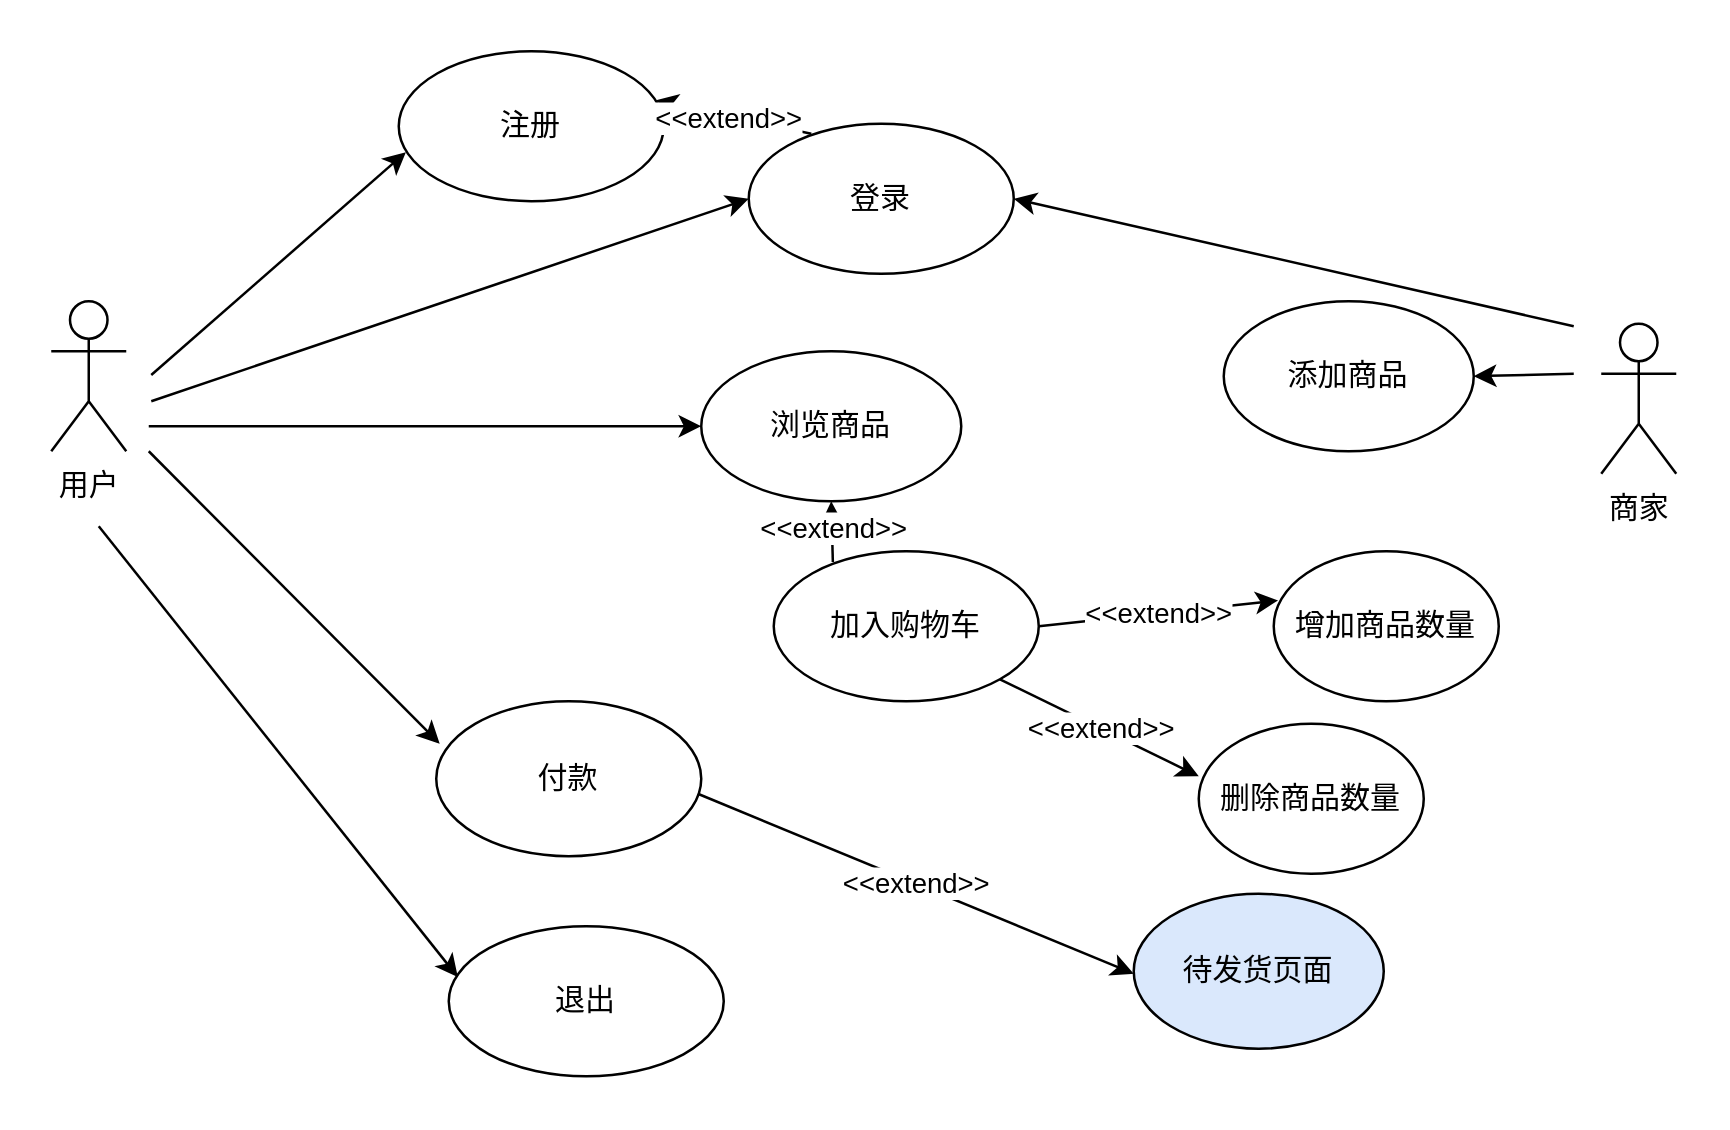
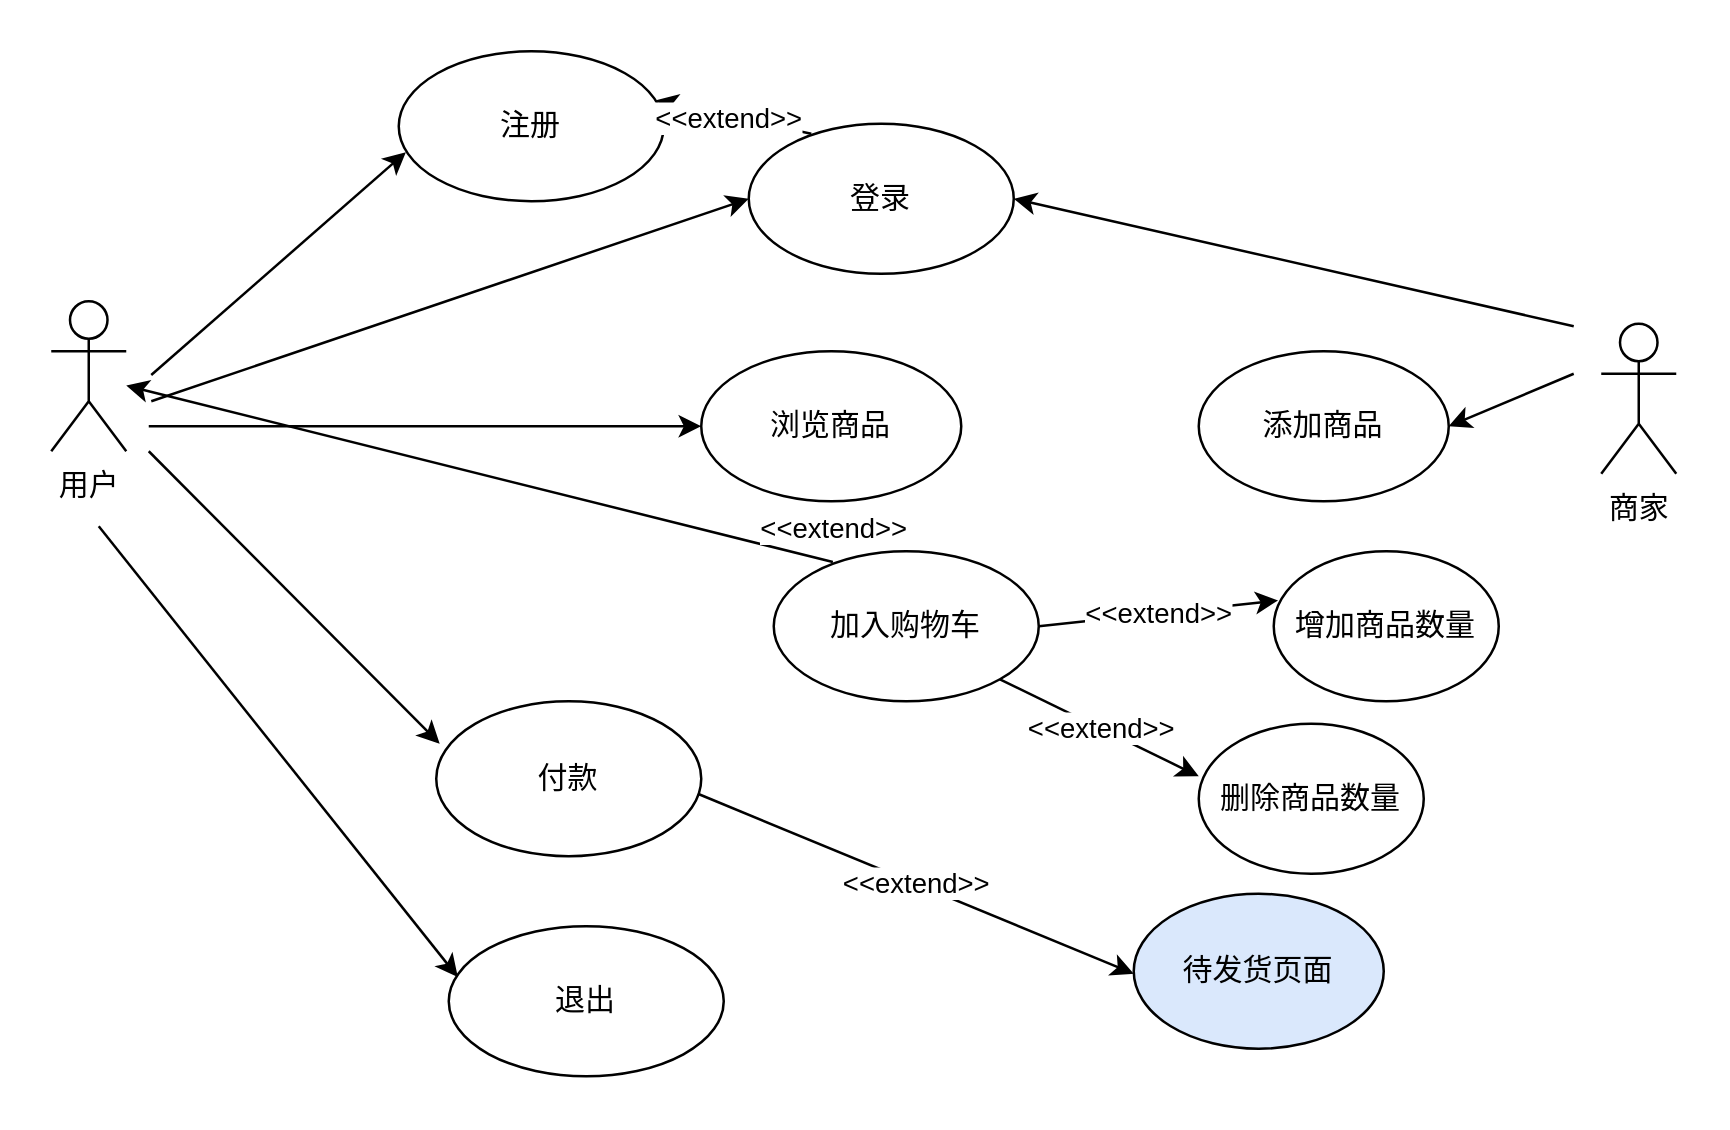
  <mxCell id="0" />
  <mxCell id="1" parent="0" />
  <mxCell id="2" value="" style="endArrow=classic;html=1;entryX=0.027;entryY=0.673;entryDx=0;entryDy=0;entryPerimeter=0;" edge="1" parent="1" target="4"><mxGeometry width="50" height="50" relative="1" as="geometry"><mxPoint x="60" y="149.5" as="sourcePoint" /><mxPoint x="160" y="80" as="targetPoint" /></mxGeometry></mxCell>
  <mxCell id="3" value="&lt;font style=&quot;vertical-align: inherit&quot;&gt;&lt;font style=&quot;vertical-align: inherit&quot;&gt;用户&lt;/font&gt;&lt;/font&gt;" style="shape=umlActor;verticalLabelPosition=bottom;verticalAlign=top;html=1;outlineConnect=0;" vertex="1" parent="1"><mxGeometry x="20" y="120" width="30" height="60" as="geometry" /></mxCell>
  <mxCell id="4" value="&lt;font style=&quot;vertical-align: inherit&quot;&gt;&lt;font style=&quot;vertical-align: inherit&quot;&gt;注册&lt;/font&gt;&lt;/font&gt;" style="ellipse;whiteSpace=wrap;html=1;" vertex="1" parent="1"><mxGeometry x="159" y="20" width="106" height="60" as="geometry" /></mxCell>
  <mxCell id="5" value="&lt;font style=&quot;vertical-align: inherit&quot;&gt;&lt;font style=&quot;vertical-align: inherit&quot;&gt;&lt;font style=&quot;vertical-align: inherit&quot;&gt;&lt;font style=&quot;vertical-align: inherit&quot;&gt;登录&lt;/font&gt;&lt;/font&gt;&lt;/font&gt;&lt;/font&gt;" style="ellipse;whiteSpace=wrap;html=1;" vertex="1" parent="1"><mxGeometry x="299" y="49" width="106" height="60" as="geometry" /></mxCell>
  <mxCell id="6" value="" style="endArrow=classic;html=1;entryX=0;entryY=0.5;entryDx=0;entryDy=0;" edge="1" parent="1" target="5"><mxGeometry width="50" height="50" relative="1" as="geometry"><mxPoint x="60" y="160" as="sourcePoint" /><mxPoint x="170" y="140" as="targetPoint" /></mxGeometry></mxCell>
  <mxCell id="7" value="&lt;font style=&quot;vertical-align: inherit&quot;&gt;&lt;font style=&quot;vertical-align: inherit&quot;&gt;加入购物车&lt;/font&gt;&lt;/font&gt;" style="ellipse;whiteSpace=wrap;html=1;" vertex="1" parent="1"><mxGeometry x="309" y="220" width="106" height="60" as="geometry" /></mxCell>
  <mxCell id="8" value="&lt;font style=&quot;vertical-align: inherit&quot;&gt;&lt;font style=&quot;vertical-align: inherit&quot;&gt;付款&lt;/font&gt;&lt;/font&gt;" style="ellipse;whiteSpace=wrap;html=1;" vertex="1" parent="1"><mxGeometry x="174" y="280" width="106" height="62" as="geometry" /></mxCell>
  <mxCell id="9" value="" style="endArrow=classic;html=1;entryX=0.013;entryY=0.274;entryDx=0;entryDy=0;entryPerimeter=0;" edge="1" parent="1" target="8"><mxGeometry width="50" height="50" relative="1" as="geometry"><mxPoint x="59" y="180" as="sourcePoint" /><mxPoint x="169" y="310" as="targetPoint" /></mxGeometry></mxCell>
  <mxCell id="10" value="&lt;font style=&quot;vertical-align: inherit&quot;&gt;&lt;font style=&quot;vertical-align: inherit&quot;&gt;商家&lt;/font&gt;&lt;/font&gt;" style="shape=umlActor;verticalLabelPosition=bottom;verticalAlign=top;html=1;outlineConnect=0;" vertex="1" parent="1"><mxGeometry x="640" y="129" width="30" height="60" as="geometry" /></mxCell>
  <mxCell id="11" value="" style="endArrow=classic;html=1;entryX=1;entryY=0.5;entryDx=0;entryDy=0;" edge="1" parent="1" target="12"><mxGeometry width="50" height="50" relative="1" as="geometry"><mxPoint x="629" y="149" as="sourcePoint" /><mxPoint x="529" y="90" as="targetPoint" /></mxGeometry></mxCell>
- <mxCell id="12" value="&lt;font style=&quot;vertical-align: inherit&quot;&gt;&lt;font style=&quot;vertical-align: inherit&quot;&gt;添加商品&lt;/font&gt;&lt;/font&gt;" style="ellipse;whiteSpace=wrap;html=1;" vertex="1" parent="1"><mxGeometry x="489" y="120" width="100" height="60" as="geometry" /></mxCell>
+ <mxCell id="12" value="&lt;font style=&quot;vertical-align: inherit&quot;&gt;&lt;font style=&quot;vertical-align: inherit&quot;&gt;添加商品&lt;/font&gt;&lt;/font&gt;" style="ellipse;whiteSpace=wrap;html=1;" vertex="1" parent="1"><mxGeometry x="479" y="140" width="100" height="60" as="geometry" /></mxCell>
  <mxCell id="13" value="" style="endArrow=classic;html=1;entryX=0;entryY=0.5;entryDx=0;entryDy=0;exitX=0.987;exitY=0.597;exitDx=0;exitDy=0;exitPerimeter=0;" edge="1" parent="1" source="8"><mxGeometry relative="1" as="geometry"><mxPoint x="275" y="389" as="sourcePoint" /><mxPoint x="453" y="389" as="targetPoint" /></mxGeometry></mxCell>
  <mxCell id="14" value="&lt;font style=&quot;vertical-align: inherit&quot;&gt;&lt;font style=&quot;vertical-align: inherit&quot;&gt;&amp;lt;&amp;lt;extend&amp;gt;&amp;gt;&lt;/font&gt;&lt;/font&gt;" style="edgeLabel;resizable=0;html=1;align=center;verticalAlign=middle;" connectable="0" vertex="1" parent="13"><mxGeometry relative="1" as="geometry" /></mxCell>
  <mxCell id="15" value="&lt;font style=&quot;vertical-align: inherit&quot;&gt;&lt;font style=&quot;vertical-align: inherit&quot;&gt;待发货页面&lt;/font&gt;&lt;/font&gt;" style="ellipse;whiteSpace=wrap;html=1;fillColor=#dae8fc;" vertex="1" parent="1"><mxGeometry x="453" y="357" width="100" height="62" as="geometry" /></mxCell>
  <mxCell id="16" value="" style="endArrow=classic;html=1;entryX=1;entryY=0.5;entryDx=0;entryDy=0;" edge="1" parent="1" target="5"><mxGeometry width="50" height="50" relative="1" as="geometry"><mxPoint x="629" y="130" as="sourcePoint" /><mxPoint x="301" y="109.58" as="targetPoint" /></mxGeometry></mxCell>
  <mxCell id="17" value="" style="endArrow=classic;html=1;entryX=0;entryY=0.5;entryDx=0;entryDy=0;" edge="1" parent="1" target="18"><mxGeometry width="50" height="50" relative="1" as="geometry"><mxPoint x="59" y="170" as="sourcePoint" /><mxPoint x="299" y="170" as="targetPoint" /></mxGeometry></mxCell>
  <mxCell id="18" value="浏览商品" style="ellipse;whiteSpace=wrap;html=1;" vertex="1" parent="1"><mxGeometry x="280" y="140" width="104" height="60" as="geometry" /></mxCell>
- <mxCell id="19" value="" style="endArrow=classic;html=1;exitX=0.223;exitY=0.072;exitDx=0;exitDy=0;exitPerimeter=0;" edge="1" parent="1" source="7" target="18"><mxGeometry width="50" height="50" relative="1" as="geometry"><mxPoint x="269" y="240" as="sourcePoint" /><mxPoint x="319" y="190" as="targetPoint" /></mxGeometry></mxCell>
+ <mxCell id="19" value="" style="endArrow=classic;html=1;exitX=0.223;exitY=0.072;exitDx=0;exitDy=0;exitPerimeter=0;" edge="1" parent="1" source="7" target="3"><mxGeometry width="50" height="50" relative="1" as="geometry"><mxPoint x="269" y="240" as="sourcePoint" /><mxPoint x="319" y="190" as="targetPoint" /></mxGeometry></mxCell>
  <mxCell id="20" value="增加商品数量" style="ellipse;whiteSpace=wrap;html=1;" vertex="1" parent="1"><mxGeometry x="509" y="220" width="90" height="60" as="geometry" /></mxCell>
  <mxCell id="21" value="删除商品数量" style="ellipse;whiteSpace=wrap;html=1;" vertex="1" parent="1"><mxGeometry x="479" y="289" width="90" height="60" as="geometry" /></mxCell>
  <mxCell id="22" value="" style="endArrow=classic;html=1;exitX=1;exitY=1;exitDx=0;exitDy=0;" edge="1" parent="1" source="7"><mxGeometry relative="1" as="geometry"><mxPoint x="339.002" y="250.004" as="sourcePoint" /><mxPoint x="479" y="310" as="targetPoint" /></mxGeometry></mxCell>
  <mxCell id="23" value="&lt;font style=&quot;vertical-align: inherit&quot;&gt;&lt;font style=&quot;vertical-align: inherit&quot;&gt;&amp;lt;&amp;lt;extend&amp;gt;&amp;gt;&lt;/font&gt;&lt;/font&gt;" style="edgeLabel;resizable=0;html=1;align=center;verticalAlign=middle;" connectable="0" vertex="1" parent="22"><mxGeometry relative="1" as="geometry" /></mxCell>
  <mxCell id="24" value="" style="endArrow=classic;html=1;exitX=1;exitY=0.5;exitDx=0;exitDy=0;entryX=0.019;entryY=0.328;entryDx=0;entryDy=0;entryPerimeter=0;" edge="1" parent="1" source="7" target="20"><mxGeometry relative="1" as="geometry"><mxPoint x="298.622" y="337.014" as="sourcePoint" /><mxPoint x="479" y="240" as="targetPoint" /></mxGeometry></mxCell>
  <mxCell id="25" value="&lt;font style=&quot;vertical-align: inherit&quot;&gt;&lt;font style=&quot;vertical-align: inherit&quot;&gt;&amp;lt;&amp;lt;extend&amp;gt;&amp;gt;&lt;/font&gt;&lt;/font&gt;" style="edgeLabel;resizable=0;html=1;align=center;verticalAlign=middle;" connectable="0" vertex="1" parent="24"><mxGeometry relative="1" as="geometry" /></mxCell>
  <mxCell id="26" value="退出" style="ellipse;whiteSpace=wrap;html=1;" vertex="1" parent="1"><mxGeometry x="179" y="370" width="110" height="60" as="geometry" /></mxCell>
  <mxCell id="27" value="" style="endArrow=classic;html=1;entryX=0.033;entryY=0.339;entryDx=0;entryDy=0;entryPerimeter=0;" edge="1" parent="1" target="26"><mxGeometry width="50" height="50" relative="1" as="geometry"><mxPoint x="39" y="210" as="sourcePoint" /><mxPoint x="319" y="360" as="targetPoint" /></mxGeometry></mxCell>
  <mxCell id="28" value="&lt;font style=&quot;vertical-align: inherit&quot;&gt;&lt;font style=&quot;vertical-align: inherit&quot;&gt;&amp;lt;&amp;lt;extend&amp;gt;&amp;gt;&lt;/font&gt;&lt;/font&gt;" style="edgeLabel;resizable=0;html=1;align=center;verticalAlign=middle;" connectable="0" vertex="1" parent="1"><mxGeometry x="332" y="210" as="geometry" /></mxCell>
  <mxCell id="29" value="" style="endArrow=classic;html=1;exitX=0.236;exitY=0.067;exitDx=0;exitDy=0;entryX=0.969;entryY=0.328;entryDx=0;entryDy=0;exitPerimeter=0;entryPerimeter=0;" edge="1" parent="1" source="5" target="4"><mxGeometry relative="1" as="geometry"><mxPoint x="394" y="180" as="sourcePoint" /><mxPoint x="489" y="180" as="targetPoint" /></mxGeometry></mxCell>
  <mxCell id="30" value="&lt;font style=&quot;vertical-align: inherit&quot;&gt;&lt;font style=&quot;vertical-align: inherit&quot;&gt;&amp;lt;&amp;lt;extend&amp;gt;&amp;gt;&lt;/font&gt;&lt;/font&gt;" style="edgeLabel;resizable=0;html=1;align=center;verticalAlign=middle;" connectable="0" vertex="1" parent="29"><mxGeometry relative="1" as="geometry"><mxPoint x="-2" as="offset" /></mxGeometry></mxCell>
